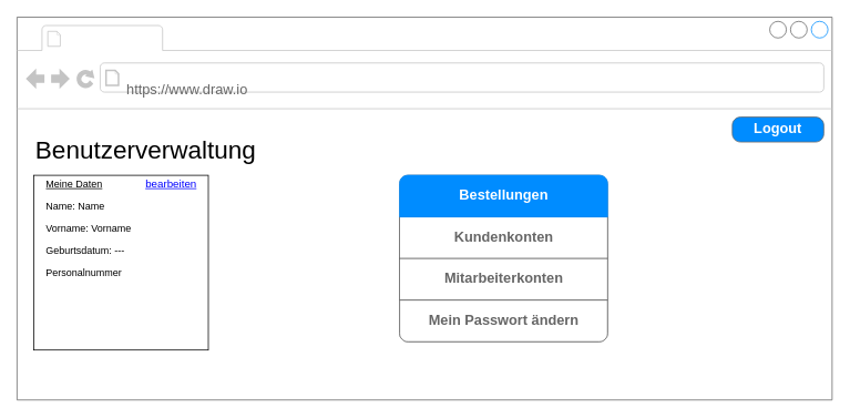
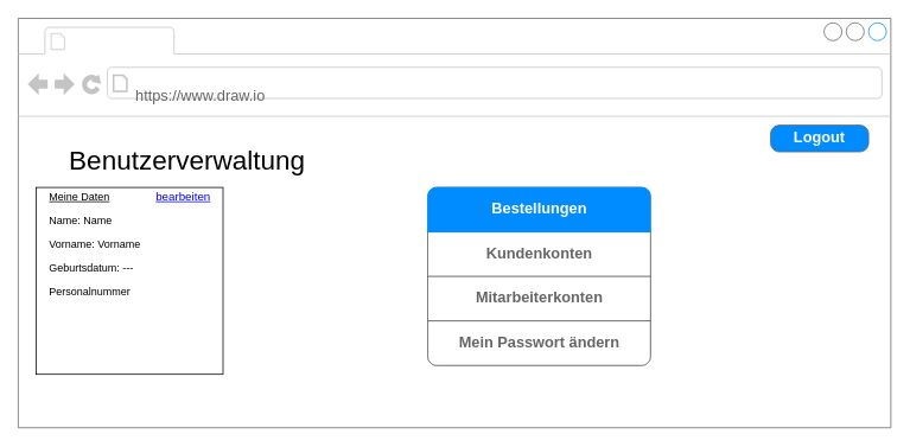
  <mxCell id="0" />
  <mxCell id="1" parent="0" />
  <mxCell id="2" value="" style="strokeWidth=1;shadow=0;dashed=0;align=center;html=1;shape=mxgraph.mockup.containers.browserWindow;rSize=0;strokeColor=#666666;strokeColor2=#008cff;strokeColor3=#c4c4c4;mainText=,;recursiveResize=0;" vertex="1" parent="1"><mxGeometry x="20" y="20" width="980" height="460" as="geometry" /></mxCell>
  <mxCell id="3" value="https://www.draw.io" style="strokeWidth=1;shadow=0;dashed=0;align=center;html=1;shape=mxgraph.mockup.containers.anchor;rSize=0;fontSize=17;fontColor=#666666;align=left;" vertex="1" parent="2"><mxGeometry x="130" y="75" width="250" height="26" as="geometry" /></mxCell>
  <mxCell id="4" value="" style="strokeWidth=1;shadow=0;dashed=0;align=center;html=1;shape=mxgraph.mockup.rrect;rSize=10;strokeColor=#666666;" vertex="1" parent="2"><mxGeometry x="460" y="190" width="250" height="200" as="geometry" /></mxCell>
  <mxCell id="5" value="Kundenkonten" style="strokeColor=inherit;fillColor=inherit;gradientColor=inherit;strokeWidth=1;shadow=0;dashed=0;align=center;html=1;shape=mxgraph.mockup.rrect;rSize=0;fontSize=17;fontColor=#666666;fontStyle=1;resizeWidth=1;" vertex="1" parent="4"><mxGeometry width="250" height="50" relative="1" as="geometry"><mxPoint y="50" as="offset" /></mxGeometry></mxCell>
  <mxCell id="6" value="Mitarbeiterkonten" style="strokeColor=inherit;fillColor=inherit;gradientColor=inherit;strokeWidth=1;shadow=0;dashed=0;align=center;html=1;shape=mxgraph.mockup.rrect;rSize=0;fontSize=17;fontColor=#666666;fontStyle=1;resizeWidth=1;" vertex="1" parent="4"><mxGeometry width="250" height="50" relative="1" as="geometry"><mxPoint y="100" as="offset" /></mxGeometry></mxCell>
  <mxCell id="7" value="Mein Passwort ändern" style="strokeColor=inherit;fillColor=inherit;gradientColor=inherit;strokeWidth=1;shadow=0;dashed=0;align=center;html=1;shape=mxgraph.mockup.bottomButton;rSize=10;fontSize=17;fontColor=#666666;fontStyle=1;resizeWidth=1;" vertex="1" parent="4"><mxGeometry y="1" width="250" height="50" relative="1" as="geometry"><mxPoint y="-50" as="offset" /></mxGeometry></mxCell>
  <mxCell id="8" value="Bestellungen" style="strokeWidth=1;shadow=0;dashed=0;align=center;html=1;shape=mxgraph.mockup.topButton;rSize=10;fontSize=17;fontColor=#ffffff;fontStyle=1;fillColor=#008cff;strokeColor=#008cff;resizeWidth=1;" vertex="1" parent="4"><mxGeometry width="250" height="50" relative="1" as="geometry" /></mxCell>
- <mxCell id="9" value="Logout" style="strokeWidth=1;shadow=0;dashed=0;align=center;html=1;shape=mxgraph.mockup.buttons.button;strokeColor=#666666;fontColor=#ffffff;mainText=;buttonStyle=round;fontSize=17;fontStyle=1;fillColor=#008cff;whiteSpace=wrap;" vertex="1" parent="2"><mxGeometry x="860" y="120" width="110" height="30" as="geometry" /></mxCell>
- <mxCell id="10" value="&lt;font style=&quot;font-size: 30px&quot;&gt;Benutzerverwaltung&lt;/font&gt;" style="text;html=1;strokeColor=none;fillColor=none;align=center;verticalAlign=middle;whiteSpace=wrap;rounded=0;" vertex="1" parent="1"><mxGeometry x="40" y="170" width="270" height="20" as="geometry" /></mxCell>
+ <mxCell id="9" value="Logout" style="strokeWidth=1;shadow=0;dashed=0;align=center;html=1;shape=mxgraph.mockup.buttons.button;strokeColor=#666666;fontColor=#ffffff;mainText=;buttonStyle=round;fontSize=17;fontStyle=1;fillColor=#008cff;whiteSpace=wrap;" vertex="1" parent="2"><mxGeometry x="845" y="120" width="110" height="30" as="geometry" /></mxCell>
+ <mxCell id="10" value="&lt;font style=&quot;font-size: 30px&quot;&gt;Benutzerverwaltung&lt;/font&gt;" style="text;html=1;strokeColor=none;fillColor=none;align=center;verticalAlign=middle;whiteSpace=wrap;rounded=0;" vertex="1" parent="1"><mxGeometry x="75" y="170" width="270" height="20" as="geometry" /></mxCell>
  <mxCell id="11" value="" style="group" vertex="1" connectable="0" parent="1"><mxGeometry x="40" y="210" width="240" height="210" as="geometry" /></mxCell>
  <mxCell id="12" value="" style="whiteSpace=wrap;html=1;aspect=fixed;" vertex="1" parent="11"><mxGeometry width="210" height="210" as="geometry" /></mxCell>
  <mxCell id="13" value="&lt;div&gt;&lt;br&gt;&lt;/div&gt;&lt;div&gt;&lt;u&gt;Meine Daten&lt;/u&gt;&lt;br&gt;&lt;/div&gt;&lt;p&gt;Name: Name&lt;/p&gt;&lt;p&gt;Vorname: Vorname&lt;/p&gt;&lt;p&gt;Geburtsdatum: ---&lt;/p&gt;Personalnummer&lt;p&gt;&lt;br&gt;&lt;/p&gt;&lt;p&gt;&lt;br&gt;&lt;/p&gt;" style="text;html=1;strokeColor=none;fillColor=none;spacing=5;spacingTop=-20;whiteSpace=wrap;overflow=hidden;rounded=0;" vertex="1" parent="11"><mxGeometry x="10" width="140" height="190" as="geometry" /></mxCell>
  <mxCell id="14" value="&lt;font style=&quot;font-size: 13px&quot;&gt;bearbeiten&lt;/font&gt;" style="shape=rectangle;strokeColor=none;fillColor=none;linkText=;fontSize=17;fontColor=#0000ff;fontStyle=4;html=1;align=center;" vertex="1" parent="11"><mxGeometry x="90" width="150" height="20" as="geometry" /></mxCell>
